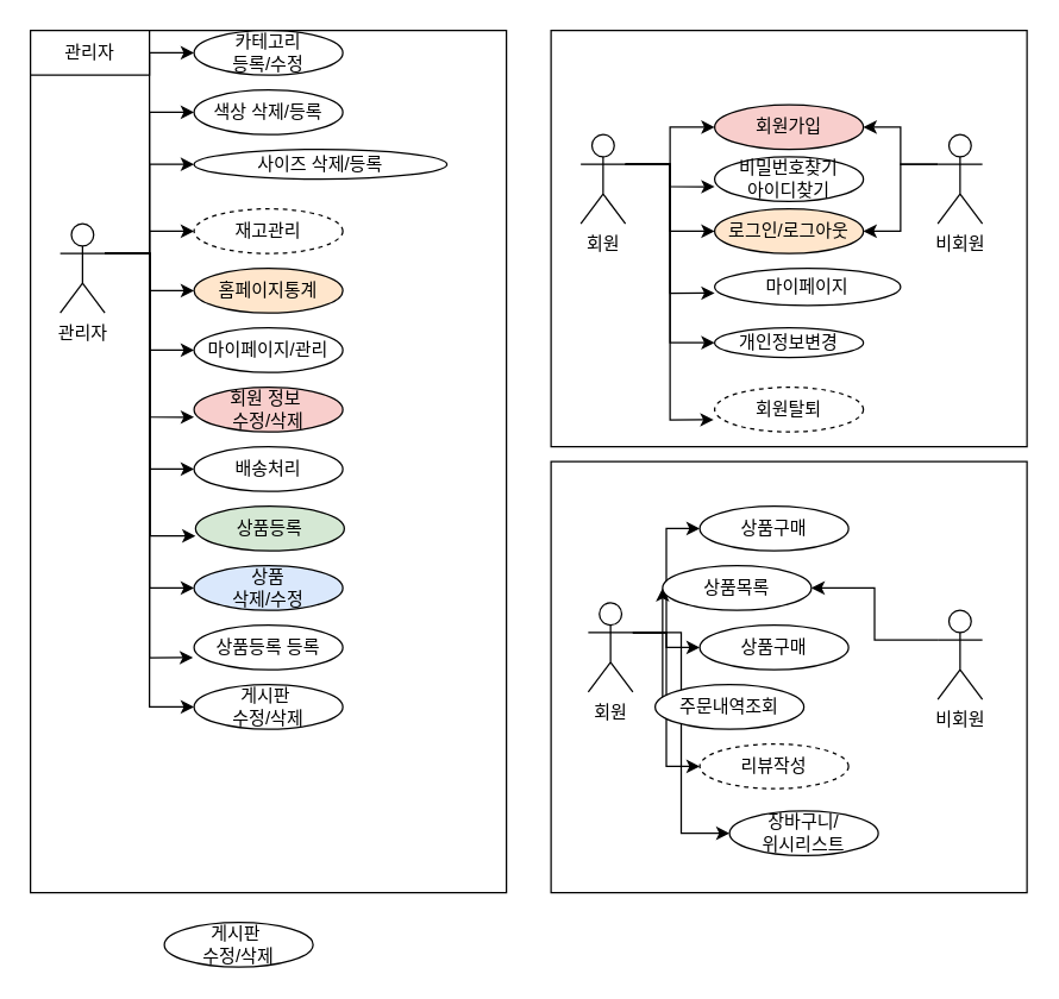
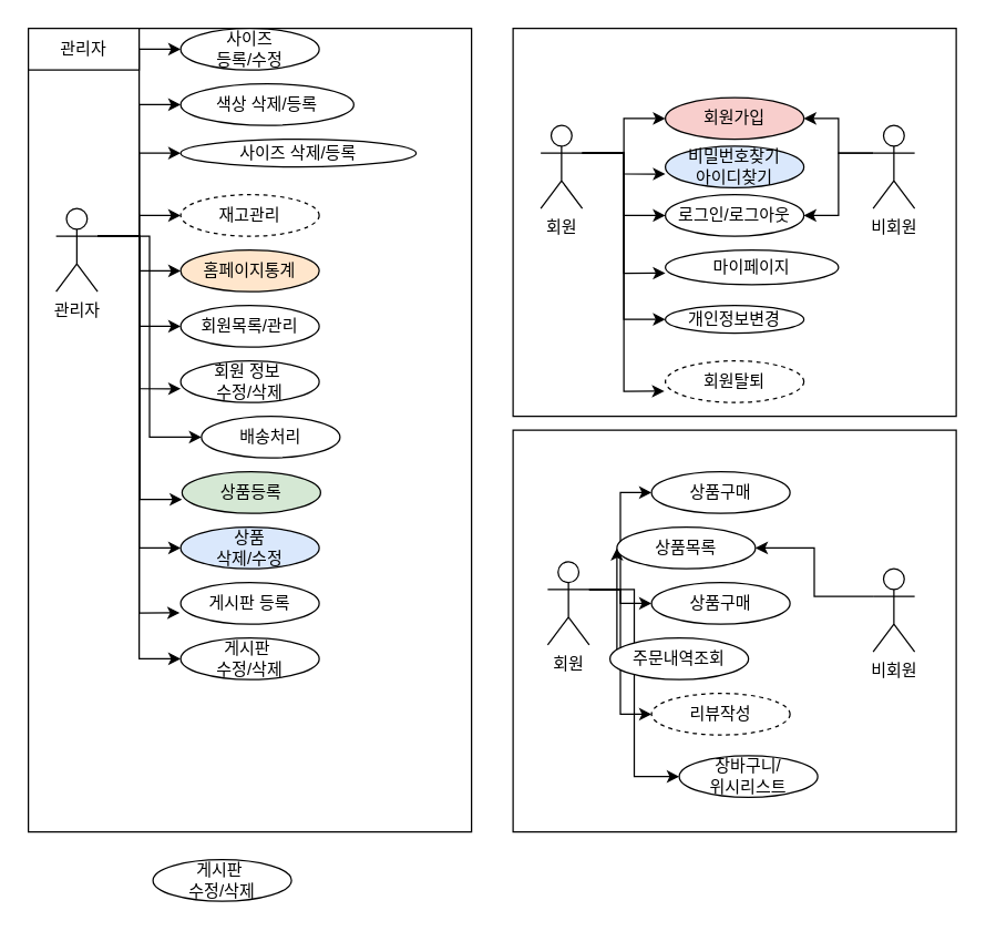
  <mxCell id="0" />
  <mxCell id="1" parent="0" />
  <mxCell id="2" value="" style="rounded=0;whiteSpace=wrap;html=1;" vertex="1" parent="1"><mxGeometry x="370" y="310" width="320" height="290" as="geometry" /></mxCell>
  <mxCell id="3" value="" style="rounded=0;whiteSpace=wrap;html=1;" vertex="1" parent="1"><mxGeometry x="370" y="20" width="320" height="280" as="geometry" /></mxCell>
  <mxCell id="4" style="edgeStyle=orthogonalEdgeStyle;rounded=0;orthogonalLoop=1;jettySize=auto;html=1;exitX=1;exitY=0.333;exitDx=0;exitDy=0;exitPerimeter=0;entryX=0;entryY=0.5;entryDx=0;entryDy=0;" edge="1" parent="1" source="10" target="15"><mxGeometry relative="1" as="geometry" /></mxCell>
  <mxCell id="5" style="edgeStyle=orthogonalEdgeStyle;rounded=0;orthogonalLoop=1;jettySize=auto;html=1;exitX=1;exitY=0.333;exitDx=0;exitDy=0;exitPerimeter=0;entryX=0;entryY=0.671;entryDx=0;entryDy=0;entryPerimeter=0;" edge="1" parent="1" source="10" target="16"><mxGeometry relative="1" as="geometry" /></mxCell>
  <mxCell id="6" style="edgeStyle=orthogonalEdgeStyle;rounded=0;orthogonalLoop=1;jettySize=auto;html=1;exitX=1;exitY=0.333;exitDx=0;exitDy=0;exitPerimeter=0;entryX=0;entryY=0.5;entryDx=0;entryDy=0;" edge="1" parent="1" source="10" target="17"><mxGeometry relative="1" as="geometry"><Array as="points"><mxPoint x="450" y="110" /><mxPoint x="450" y="155" /></Array></mxGeometry></mxCell>
  <mxCell id="7" style="edgeStyle=orthogonalEdgeStyle;rounded=0;orthogonalLoop=1;jettySize=auto;html=1;exitX=1;exitY=0.333;exitDx=0;exitDy=0;exitPerimeter=0;entryX=0;entryY=0.667;entryDx=0;entryDy=0;entryPerimeter=0;" edge="1" parent="1" source="10" target="18"><mxGeometry relative="1" as="geometry" /></mxCell>
  <mxCell id="8" style="edgeStyle=orthogonalEdgeStyle;rounded=0;orthogonalLoop=1;jettySize=auto;html=1;exitX=1;exitY=0.333;exitDx=0;exitDy=0;exitPerimeter=0;entryX=0;entryY=0.5;entryDx=0;entryDy=0;" edge="1" parent="1" source="10" target="19"><mxGeometry relative="1" as="geometry" /></mxCell>
  <mxCell id="9" style="edgeStyle=orthogonalEdgeStyle;rounded=0;orthogonalLoop=1;jettySize=auto;html=1;exitX=1;exitY=0.333;exitDx=0;exitDy=0;exitPerimeter=0;entryX=-0.007;entryY=0.729;entryDx=0;entryDy=0;entryPerimeter=0;" edge="1" parent="1" source="10" target="14"><mxGeometry relative="1" as="geometry" /></mxCell>
  <mxCell id="10" value="회원&lt;br&gt;" style="shape=umlActor;verticalLabelPosition=bottom;verticalAlign=top;html=1;outlineConnect=0;" vertex="1" parent="1"><mxGeometry x="390" y="90" width="30" height="60" as="geometry" /></mxCell>
  <mxCell id="11" style="edgeStyle=orthogonalEdgeStyle;rounded=0;orthogonalLoop=1;jettySize=auto;html=1;exitX=0;exitY=0.333;exitDx=0;exitDy=0;exitPerimeter=0;entryX=1;entryY=0.5;entryDx=0;entryDy=0;" edge="1" parent="1" source="13" target="15"><mxGeometry relative="1" as="geometry" /></mxCell>
  <mxCell id="12" style="edgeStyle=orthogonalEdgeStyle;rounded=0;orthogonalLoop=1;jettySize=auto;html=1;exitX=0;exitY=0.333;exitDx=0;exitDy=0;exitPerimeter=0;entryX=1;entryY=0.5;entryDx=0;entryDy=0;" edge="1" parent="1" source="13" target="17"><mxGeometry relative="1" as="geometry" /></mxCell>
  <mxCell id="13" value="비회원" style="shape=umlActor;verticalLabelPosition=bottom;verticalAlign=top;html=1;outlineConnect=0;" vertex="1" parent="1"><mxGeometry x="630" y="90" width="30" height="60" as="geometry" /></mxCell>
  <mxCell id="14" value="회원탈퇴" style="ellipse;whiteSpace=wrap;html=1;dashed=1;" vertex="1" parent="1"><mxGeometry x="480" y="260" width="100" height="30" as="geometry" /></mxCell>
  <mxCell id="15" value="회원가입" style="ellipse;whiteSpace=wrap;html=1;fillColor=#f8cecc;" vertex="1" parent="1"><mxGeometry x="480" y="70" width="100" height="30" as="geometry" /></mxCell>
- <mxCell id="16" value="비밀번호찾기&lt;br&gt;아이디찾기" style="ellipse;whiteSpace=wrap;html=1;" vertex="1" parent="1"><mxGeometry x="480" y="105" width="100" height="30" as="geometry" /></mxCell>
- <mxCell id="17" value="로그인/로그아웃" style="ellipse;whiteSpace=wrap;html=1;fillColor=#ffe6cc;" vertex="1" parent="1"><mxGeometry x="480" y="140" width="100" height="30" as="geometry" /></mxCell>
+ <mxCell id="16" value="비밀번호찾기&lt;br&gt;아이디찾기" style="ellipse;whiteSpace=wrap;html=1;fillColor=#dae8fc;" vertex="1" parent="1"><mxGeometry x="480" y="105" width="100" height="30" as="geometry" /></mxCell>
+ <mxCell id="17" value="로그인/로그아웃" style="ellipse;whiteSpace=wrap;html=1;" vertex="1" parent="1"><mxGeometry x="480" y="140" width="100" height="30" as="geometry" /></mxCell>
  <mxCell id="18" value="마이페이지" style="ellipse;whiteSpace=wrap;html=1;" vertex="1" parent="1"><mxGeometry x="480" y="180" width="125" height="25" as="geometry" /></mxCell>
  <mxCell id="19" value="개인정보변경" style="ellipse;whiteSpace=wrap;html=1;" vertex="1" parent="1"><mxGeometry x="480" y="220" width="100" height="20" as="geometry" /></mxCell>
  <mxCell id="20" style="edgeStyle=orthogonalEdgeStyle;rounded=0;orthogonalLoop=1;jettySize=auto;html=1;exitX=1;exitY=0.333;exitDx=0;exitDy=0;exitPerimeter=0;entryX=0;entryY=0.5;entryDx=0;entryDy=0;" edge="1" parent="1" source="26" target="29"><mxGeometry relative="1" as="geometry" /></mxCell>
  <mxCell id="21" style="edgeStyle=orthogonalEdgeStyle;rounded=0;orthogonalLoop=1;jettySize=auto;html=1;exitX=1;exitY=0.333;exitDx=0;exitDy=0;exitPerimeter=0;entryX=0;entryY=0.5;entryDx=0;entryDy=0;" edge="1" parent="1" source="26" target="30"><mxGeometry relative="1" as="geometry" /></mxCell>
  <mxCell id="22" style="edgeStyle=orthogonalEdgeStyle;rounded=0;orthogonalLoop=1;jettySize=auto;html=1;exitX=1;exitY=0.333;exitDx=0;exitDy=0;exitPerimeter=0;entryX=0;entryY=0.5;entryDx=0;entryDy=0;" edge="1" parent="1" source="26" target="32"><mxGeometry relative="1" as="geometry" /></mxCell>
  <mxCell id="23" style="edgeStyle=orthogonalEdgeStyle;rounded=0;orthogonalLoop=1;jettySize=auto;html=1;exitX=1;exitY=0.333;exitDx=0;exitDy=0;exitPerimeter=0;entryX=0;entryY=0.5;entryDx=0;entryDy=0;" edge="1" parent="1" source="26" target="33"><mxGeometry relative="1" as="geometry" /></mxCell>
  <mxCell id="24" style="edgeStyle=orthogonalEdgeStyle;rounded=0;orthogonalLoop=1;jettySize=auto;html=1;exitX=1;exitY=0.333;exitDx=0;exitDy=0;exitPerimeter=0;entryX=0;entryY=0.5;entryDx=0;entryDy=0;" edge="1" parent="1" source="26" target="31"><mxGeometry relative="1" as="geometry" /></mxCell>
  <mxCell id="25" style="edgeStyle=orthogonalEdgeStyle;rounded=0;orthogonalLoop=1;jettySize=auto;html=1;exitX=1;exitY=0.333;exitDx=0;exitDy=0;exitPerimeter=0;entryX=0;entryY=0.5;entryDx=0;entryDy=0;" edge="1" parent="1" source="26" target="34"><mxGeometry relative="1" as="geometry" /></mxCell>
  <mxCell id="26" value="회원&lt;br&gt;" style="shape=umlActor;verticalLabelPosition=bottom;verticalAlign=top;html=1;outlineConnect=0;" vertex="1" parent="1"><mxGeometry x="395" y="405" width="30" height="60" as="geometry" /></mxCell>
  <mxCell id="27" style="edgeStyle=orthogonalEdgeStyle;rounded=0;orthogonalLoop=1;jettySize=auto;html=1;exitX=0;exitY=0.333;exitDx=0;exitDy=0;exitPerimeter=0;" edge="1" parent="1" source="28" target="30"><mxGeometry relative="1" as="geometry" /></mxCell>
  <mxCell id="28" value="비회원" style="shape=umlActor;verticalLabelPosition=bottom;verticalAlign=top;html=1;outlineConnect=0;" vertex="1" parent="1"><mxGeometry x="630" y="410" width="30" height="60" as="geometry" /></mxCell>
  <mxCell id="29" value="상품구매" style="ellipse;whiteSpace=wrap;html=1;" vertex="1" parent="1"><mxGeometry x="470" y="340" width="100" height="30" as="geometry" /></mxCell>
  <mxCell id="30" value="상품목록" style="ellipse;whiteSpace=wrap;html=1;" vertex="1" parent="1"><mxGeometry x="445" y="380" width="100" height="30" as="geometry" /></mxCell>
  <mxCell id="31" value="리뷰작성" style="ellipse;whiteSpace=wrap;html=1;dashed=1;" vertex="1" parent="1"><mxGeometry x="470" y="500" width="100" height="30" as="geometry" /></mxCell>
  <mxCell id="32" value="상품구매" style="ellipse;whiteSpace=wrap;html=1;" vertex="1" parent="1"><mxGeometry x="470" y="420" width="100" height="30" as="geometry" /></mxCell>
  <mxCell id="33" value="주문내역조회" style="ellipse;whiteSpace=wrap;html=1;" vertex="1" parent="1"><mxGeometry x="440" y="460" width="100" height="30" as="geometry" /></mxCell>
  <mxCell id="34" value="장바구니/&lt;br&gt;위시리스트" style="ellipse;whiteSpace=wrap;html=1;" vertex="1" parent="1"><mxGeometry x="490" y="545" width="100" height="30" as="geometry" /></mxCell>
  <mxCell id="35" value="" style="rounded=0;whiteSpace=wrap;html=1;" vertex="1" parent="1"><mxGeometry x="20" y="20" width="320" height="580" as="geometry" /></mxCell>
  <mxCell id="36" style="edgeStyle=orthogonalEdgeStyle;rounded=0;orthogonalLoop=1;jettySize=auto;html=1;exitX=1;exitY=0.333;exitDx=0;exitDy=0;exitPerimeter=0;entryX=0;entryY=0.5;entryDx=0;entryDy=0;" edge="1" parent="1" source="48" target="50"><mxGeometry relative="1" as="geometry" /></mxCell>
  <mxCell id="37" style="edgeStyle=orthogonalEdgeStyle;rounded=0;orthogonalLoop=1;jettySize=auto;html=1;exitX=1;exitY=0.333;exitDx=0;exitDy=0;exitPerimeter=0;entryX=0;entryY=0.671;entryDx=0;entryDy=0;entryPerimeter=0;" edge="1" parent="1" source="48" target="51"><mxGeometry relative="1" as="geometry" /></mxCell>
  <mxCell id="38" style="edgeStyle=orthogonalEdgeStyle;rounded=0;orthogonalLoop=1;jettySize=auto;html=1;exitX=1;exitY=0.333;exitDx=0;exitDy=0;exitPerimeter=0;entryX=0;entryY=0.667;entryDx=0;entryDy=0;entryPerimeter=0;" edge="1" parent="1" source="48" target="53"><mxGeometry relative="1" as="geometry" /></mxCell>
  <mxCell id="39" style="edgeStyle=orthogonalEdgeStyle;rounded=0;orthogonalLoop=1;jettySize=auto;html=1;exitX=1;exitY=0.333;exitDx=0;exitDy=0;exitPerimeter=0;entryX=0;entryY=0.5;entryDx=0;entryDy=0;" edge="1" parent="1" source="48" target="54"><mxGeometry relative="1" as="geometry" /></mxCell>
  <mxCell id="40" style="edgeStyle=orthogonalEdgeStyle;rounded=0;orthogonalLoop=1;jettySize=auto;html=1;exitX=1;exitY=0.333;exitDx=0;exitDy=0;exitPerimeter=0;entryX=-0.007;entryY=0.729;entryDx=0;entryDy=0;entryPerimeter=0;" edge="1" parent="1" source="48" target="49"><mxGeometry relative="1" as="geometry" /></mxCell>
  <mxCell id="41" style="edgeStyle=orthogonalEdgeStyle;rounded=0;orthogonalLoop=1;jettySize=auto;html=1;exitX=1;exitY=0.333;exitDx=0;exitDy=0;exitPerimeter=0;entryX=0;entryY=0.5;entryDx=0;entryDy=0;" edge="1" parent="1" source="48" target="56"><mxGeometry relative="1" as="geometry" /></mxCell>
  <mxCell id="42" style="edgeStyle=orthogonalEdgeStyle;rounded=0;orthogonalLoop=1;jettySize=auto;html=1;exitX=1;exitY=0.333;exitDx=0;exitDy=0;exitPerimeter=0;entryX=0;entryY=0.5;entryDx=0;entryDy=0;" edge="1" parent="1" source="48" target="57"><mxGeometry relative="1" as="geometry" /></mxCell>
  <mxCell id="43" style="edgeStyle=orthogonalEdgeStyle;rounded=0;orthogonalLoop=1;jettySize=auto;html=1;exitX=1;exitY=0.333;exitDx=0;exitDy=0;exitPerimeter=0;entryX=0;entryY=0.5;entryDx=0;entryDy=0;" edge="1" parent="1" source="48" target="58"><mxGeometry relative="1" as="geometry" /></mxCell>
  <mxCell id="44" style="edgeStyle=orthogonalEdgeStyle;rounded=0;orthogonalLoop=1;jettySize=auto;html=1;exitX=1;exitY=0.333;exitDx=0;exitDy=0;exitPerimeter=0;entryX=0;entryY=0.5;entryDx=0;entryDy=0;" edge="1" parent="1" source="48" target="59"><mxGeometry relative="1" as="geometry" /></mxCell>
  <mxCell id="45" style="edgeStyle=orthogonalEdgeStyle;rounded=0;orthogonalLoop=1;jettySize=auto;html=1;exitX=1;exitY=0.333;exitDx=0;exitDy=0;exitPerimeter=0;entryX=0;entryY=0.5;entryDx=0;entryDy=0;" edge="1" parent="1" source="48" target="60"><mxGeometry relative="1" as="geometry" /></mxCell>
  <mxCell id="46" style="edgeStyle=orthogonalEdgeStyle;rounded=0;orthogonalLoop=1;jettySize=auto;html=1;exitX=1;exitY=0.333;exitDx=0;exitDy=0;exitPerimeter=0;entryX=0;entryY=0.5;entryDx=0;entryDy=0;" edge="1" parent="1" source="48" target="52"><mxGeometry relative="1" as="geometry" /></mxCell>
  <mxCell id="47" style="edgeStyle=orthogonalEdgeStyle;rounded=0;orthogonalLoop=1;jettySize=auto;html=1;exitX=1;exitY=0.333;exitDx=0;exitDy=0;exitPerimeter=0;entryX=0;entryY=0.5;entryDx=0;entryDy=0;" edge="1" parent="1" source="48" target="61"><mxGeometry relative="1" as="geometry" /></mxCell>
  <mxCell id="48" value="관리자" style="shape=umlActor;verticalLabelPosition=bottom;verticalAlign=top;html=1;outlineConnect=0;" vertex="1" parent="1"><mxGeometry x="40" y="150" width="30" height="60" as="geometry" /></mxCell>
- <mxCell id="49" value="상품등록 등록" style="ellipse;whiteSpace=wrap;html=1;" vertex="1" parent="1"><mxGeometry x="130" y="420" width="100" height="30" as="geometry" /></mxCell>
- <mxCell id="50" value="마이페이지/관리" style="ellipse;whiteSpace=wrap;html=1;" vertex="1" parent="1"><mxGeometry x="130" y="220" width="100" height="30" as="geometry" /></mxCell>
- <mxCell id="51" value="회원 정보&amp;nbsp;&lt;br&gt;수정/삭제" style="ellipse;whiteSpace=wrap;html=1;fillColor=#f8cecc;" vertex="1" parent="1"><mxGeometry x="130" y="260" width="100" height="30" as="geometry" /></mxCell>
- <mxCell id="52" value="배송처리" style="ellipse;whiteSpace=wrap;html=1;" vertex="1" parent="1"><mxGeometry x="130" y="300" width="100" height="30" as="geometry" /></mxCell>
+ <mxCell id="49" value="게시판 등록" style="ellipse;whiteSpace=wrap;html=1;" vertex="1" parent="1"><mxGeometry x="130" y="420" width="100" height="30" as="geometry" /></mxCell>
+ <mxCell id="50" value="회원목록/관리" style="ellipse;whiteSpace=wrap;html=1;" vertex="1" parent="1"><mxGeometry x="130" y="220" width="100" height="30" as="geometry" /></mxCell>
+ <mxCell id="51" value="회원 정보&amp;nbsp;&lt;br&gt;수정/삭제" style="ellipse;whiteSpace=wrap;html=1;" vertex="1" parent="1"><mxGeometry x="130" y="260" width="100" height="30" as="geometry" /></mxCell>
+ <mxCell id="52" value="배송처리" style="ellipse;whiteSpace=wrap;html=1;" vertex="1" parent="1"><mxGeometry x="145" y="300" width="100" height="30" as="geometry" /></mxCell>
  <mxCell id="53" value="상품등록" style="ellipse;whiteSpace=wrap;html=1;fillColor=#d5e8d4;" vertex="1" parent="1"><mxGeometry x="131" y="340" width="100" height="30" as="geometry" /></mxCell>
  <mxCell id="54" value="상품&lt;br&gt;삭제/수정" style="ellipse;whiteSpace=wrap;html=1;fillColor=#dae8fc;" vertex="1" parent="1"><mxGeometry x="130" y="380" width="100" height="30" as="geometry" /></mxCell>
  <mxCell id="55" value="관리자" style="rounded=0;whiteSpace=wrap;html=1;" vertex="1" parent="1"><mxGeometry x="20" y="20" width="80" height="30" as="geometry" /></mxCell>
- <mxCell id="56" value="카테고리&lt;br&gt;등록/수정" style="ellipse;whiteSpace=wrap;html=1;" vertex="1" parent="1"><mxGeometry x="130" y="20" width="100" height="30" as="geometry" /></mxCell>
- <mxCell id="57" value="색상 삭제/등록" style="ellipse;whiteSpace=wrap;html=1;" vertex="1" parent="1"><mxGeometry x="130" y="60" width="100" height="30" as="geometry" /></mxCell>
+ <mxCell id="56" value="사이즈&lt;br&gt;등록/수정" style="ellipse;whiteSpace=wrap;html=1;" vertex="1" parent="1"><mxGeometry x="130" y="20" width="100" height="30" as="geometry" /></mxCell>
+ <mxCell id="57" value="색상 삭제/등록" style="ellipse;whiteSpace=wrap;html=1;" vertex="1" parent="1"><mxGeometry x="130" y="60" width="125" height="30" as="geometry" /></mxCell>
  <mxCell id="58" value="사이즈 삭제/등록" style="ellipse;whiteSpace=wrap;html=1;" vertex="1" parent="1"><mxGeometry x="130" y="100" width="170" height="20" as="geometry" /></mxCell>
  <mxCell id="59" value="재고관리" style="ellipse;whiteSpace=wrap;html=1;dashed=1;" vertex="1" parent="1"><mxGeometry x="130" y="140" width="100" height="30" as="geometry" /></mxCell>
  <mxCell id="60" value="홈페이지통계" style="ellipse;whiteSpace=wrap;html=1;fillColor=#ffe6cc;" vertex="1" parent="1"><mxGeometry x="130" y="180" width="100" height="30" as="geometry" /></mxCell>
  <mxCell id="61" value="게시판&amp;nbsp;&lt;br&gt;수정/삭제" style="ellipse;whiteSpace=wrap;html=1;" vertex="1" parent="1"><mxGeometry x="130" y="460" width="100" height="30" as="geometry" /></mxCell>
  <mxCell id="62" value="게시판&amp;nbsp;&lt;br&gt;수정/삭제" style="ellipse;whiteSpace=wrap;html=1;" vertex="1" parent="1"><mxGeometry x="110" y="620" width="100" height="30" as="geometry" /></mxCell>
